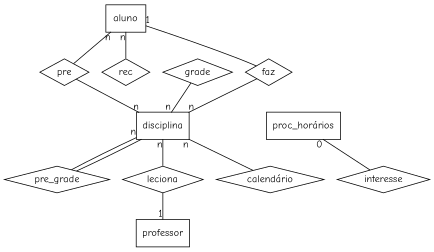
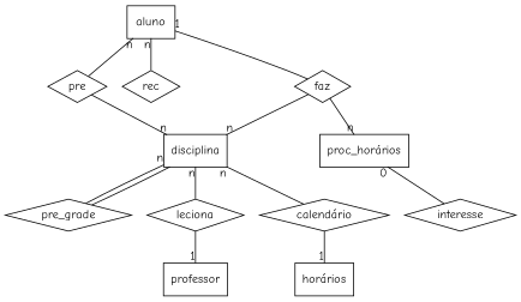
  graph {
    fontname="Comic Neue"
    node [fontname="Comic Neue" shape=diamond]
    edge [fontname="Comic Neue"]
    aluno [shape=record]
    n2 [label=pre]
    n3 [label=rec]
    faz
    disciplina [shape=record]
    n6 [label="proc_horários" shape=record]
    n7 [label=pre_grade]
    leciona
    "calendário"
    professor [shape=record]
-   grade
+   "horários" [shape=record]
    interesse
    aluno -- n2 [taillabel=n]
    aluno -- n3 [taillabel=n]
    aluno -- faz [taillabel=1]
    n2 -- disciplina [headlabel=n]
    faz -- disciplina [headlabel=n]
+   faz -- n6 [headlabel=n]
    disciplina -- n7 [taillabel=n]
    disciplina -- leciona [taillabel=n]
    disciplina -- "calendário" [taillabel=n]
    n6 -- interesse [taillabel=0]
    n7 -- disciplina
    leciona -- professor [headlabel=1]
-   grade -- disciplina [headlabel=n]
+   "calendário" -- "horários" [headlabel=1]
  }
